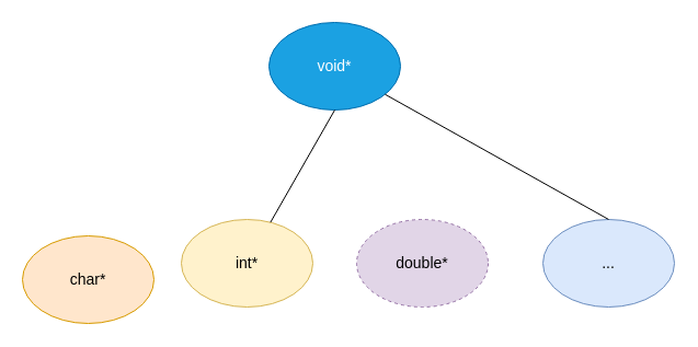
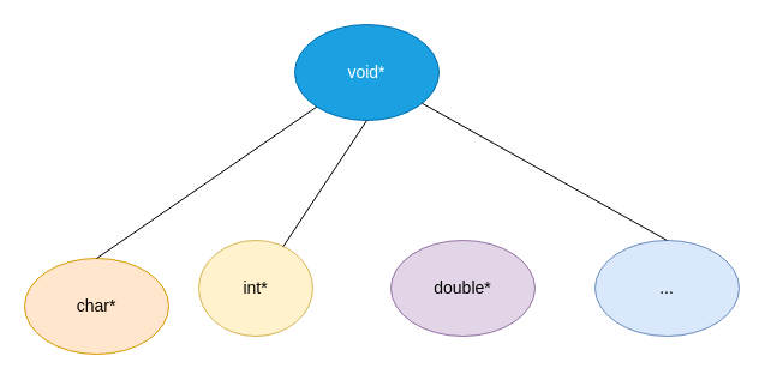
  <mxCell id="0" />
  <mxCell id="1" parent="0" />
- <mxCell id="2" value="int*" style="ellipse;whiteSpace=wrap;html=1;fontSize=14;fillColor=#fff2cc;strokeColor=#d6b656;" vertex="1" parent="1"><mxGeometry x="165" y="200" width="120" height="80" as="geometry" /></mxCell>
+ <mxCell id="2" value="int*" style="ellipse;whiteSpace=wrap;html=1;fontSize=14;fillColor=#fff2cc;strokeColor=#d6b656;" vertex="1" parent="1"><mxGeometry x="165" y="200" width="95" height="80" as="geometry" /></mxCell>
  <mxCell id="3" value="char*" style="ellipse;whiteSpace=wrap;html=1;fontSize=14;fillColor=#ffe6cc;strokeColor=#d79b00;" vertex="1" parent="1"><mxGeometry x="20" y="215" width="120" height="80" as="geometry" /></mxCell>
- <mxCell id="4" value="double*" style="ellipse;whiteSpace=wrap;html=1;fontSize=14;fillColor=#e1d5e7;strokeColor=#9673a6;dashed=1;" vertex="1" parent="1"><mxGeometry x="325" y="200" width="120" height="80" as="geometry" /></mxCell>
+ <mxCell id="4" value="double*" style="ellipse;whiteSpace=wrap;html=1;fontSize=14;fillColor=#e1d5e7;strokeColor=#9673a6;" vertex="1" parent="1"><mxGeometry x="325" y="200" width="120" height="80" as="geometry" /></mxCell>
  <mxCell id="5" value="void*" style="ellipse;whiteSpace=wrap;html=1;fontSize=14;fillColor=#1ba1e2;strokeColor=#006EAF;fontColor=#ffffff;" vertex="1" parent="1"><mxGeometry x="245" y="20" width="120" height="80" as="geometry" /></mxCell>
+ <mxCell id="6" value="" style="endArrow=none;html=1;rounded=0;exitX=0.5;exitY=0;exitDx=0;exitDy=0;" edge="1" parent="1" source="3" target="5"><mxGeometry width="50" height="50" relative="1" as="geometry"><mxPoint x="175" y="220" as="sourcePoint" /><mxPoint x="225" y="170" as="targetPoint" /></mxGeometry></mxCell>
  <mxCell id="7" value="" style="endArrow=none;html=1;rounded=0;entryX=0.5;entryY=1;entryDx=0;entryDy=0;" edge="1" parent="1" source="2" target="5"><mxGeometry width="50" height="50" relative="1" as="geometry"><mxPoint x="175" y="220" as="sourcePoint" /><mxPoint x="225" y="100" as="targetPoint" /></mxGeometry></mxCell>
  <mxCell id="8" value="..." style="ellipse;whiteSpace=wrap;html=1;fontSize=14;fillColor=#dae8fc;strokeColor=#6c8ebf;" vertex="1" parent="1"><mxGeometry x="495" y="200" width="120" height="80" as="geometry" /></mxCell>
  <mxCell id="9" value="" style="endArrow=none;html=1;rounded=0;exitX=0.5;exitY=0;exitDx=0;exitDy=0;" edge="1" parent="1" source="8" target="5"><mxGeometry width="50" height="50" relative="1" as="geometry"><mxPoint x="410" y="210" as="sourcePoint" /><mxPoint x="244" y="110" as="targetPoint" /></mxGeometry></mxCell>
